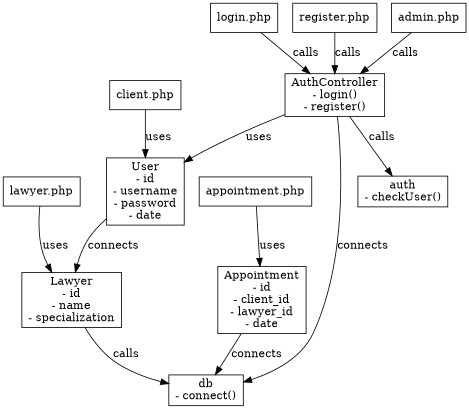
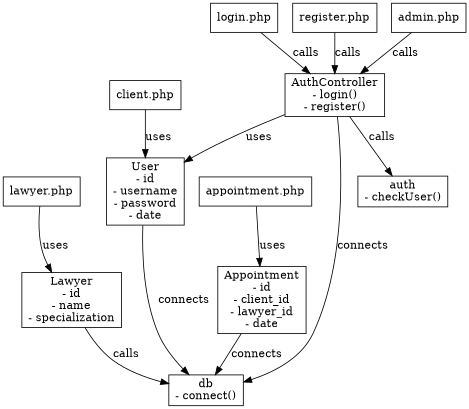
  digraph {
    node [shape=box]
    n1 [label="AuthController\n- login()\n- register()"]
    n2 [label="db\n- connect()"]
    n3 [label="auth\n- checkUser()"]
    n4 [label="User\n- id\n- username\n- password\n- date"]
    n5 [label="Lawyer\n- id\n- name\n- specialization"]
    n6 [label="Appointment\n- id\n- client_id\n- lawyer_id\n- date"]
    n7 [label="login.php"]
    n8 [label="register.php"]
    n9 [label="admin.php"]
    n10 [label="appointment.php"]
    n11 [label="client.php"]
    n12 [label="lawyer.php"]
    n1 -> n2 [label=connects]
    n1 -> n3 [label=calls]
    n1 -> n4 [label=uses]
-   n4 -> n5 [label=connects]
+   n4 -> n2 [label=connects]
    n5 -> n2 [label=calls]
    n6 -> n2 [label=connects]
    n7 -> n1 [label=calls]
    n8 -> n1 [label=calls]
    n9 -> n1 [label=calls]
    n10 -> n6 [label=uses]
    n11 -> n4 [label=uses]
    n12 -> n5 [label=uses]
  }
